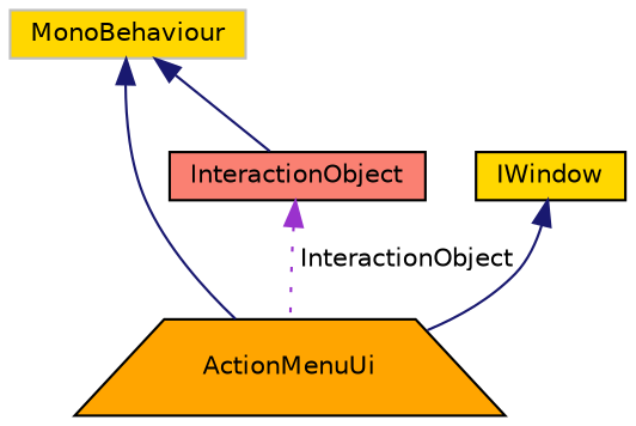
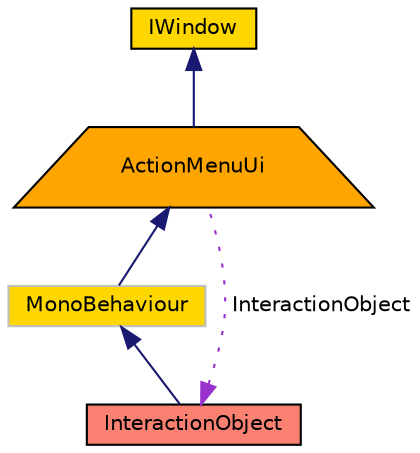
  digraph {
    node [color=black fillcolor=gold fontname=Helvetica fontsize=10 shape=box style=filled]
    edge [color=midnightblue dir=back fontname=Helvetica fontsize=10 labelfontname=Helvetica labelfontsize=10 style=solid]
    n1 [fillcolor=orange fontcolor=black height=0.2 label=ActionMenuUi shape=trapezium width=0.4]
    n2 [color=grey75 height=0.2 label=MonoBehaviour width=0.4]
    n3 [fillcolor=salmon height=0.2 label=InteractionObject width=0.4]
    n4 [height=0.2 label=IWindow width=0.4]
-   n2 -> n1
+   n1 -> n2
    n2 -> n3
    n3 -> n1 [color=darkorchid3 label=" InteractionObject" style=dotted]
    n4 -> n1
  }
